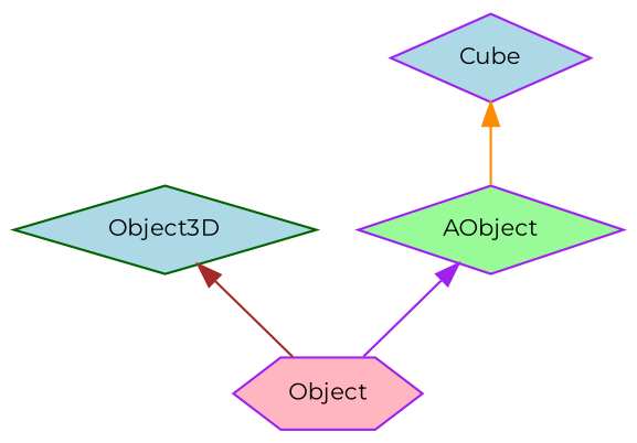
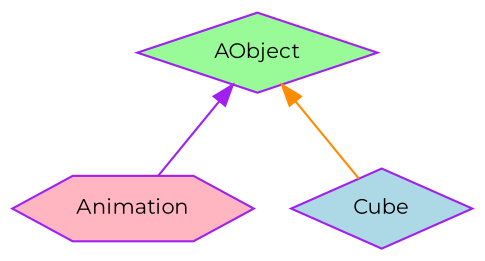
  digraph {
    fontname=Montserrat
    rankdir=TB
    node [color=purple fillcolor=lightblue fontname=Montserrat fontsize=10 shape=diamond style=filled]
    edge [dir=back fontname=Montserrat fontsize=10 labelfontname=Helvetica labelfontsize=10 style=solid]
    n1 [fillcolor=palegreen height=0.2 label=AObject width=0.4]
-   n2 [fillcolor=lightpink height=0.2 label=Object shape=hexagon width=0.4]
+   n2 [fillcolor=lightpink height=0.2 label=Animation shape=hexagon width=0.4]
    n3 [height=0.2 label=Cube width=0.4]
-   n4 [color=darkgreen height=0.2 label=Object3D width=0.4]
    n1 -> n2 [color=purple]
-   n3 -> n1 [color=darkorange]
-   n4 -> n2 [color=brown]
+   n1 -> n3 [color=darkorange]
  }
